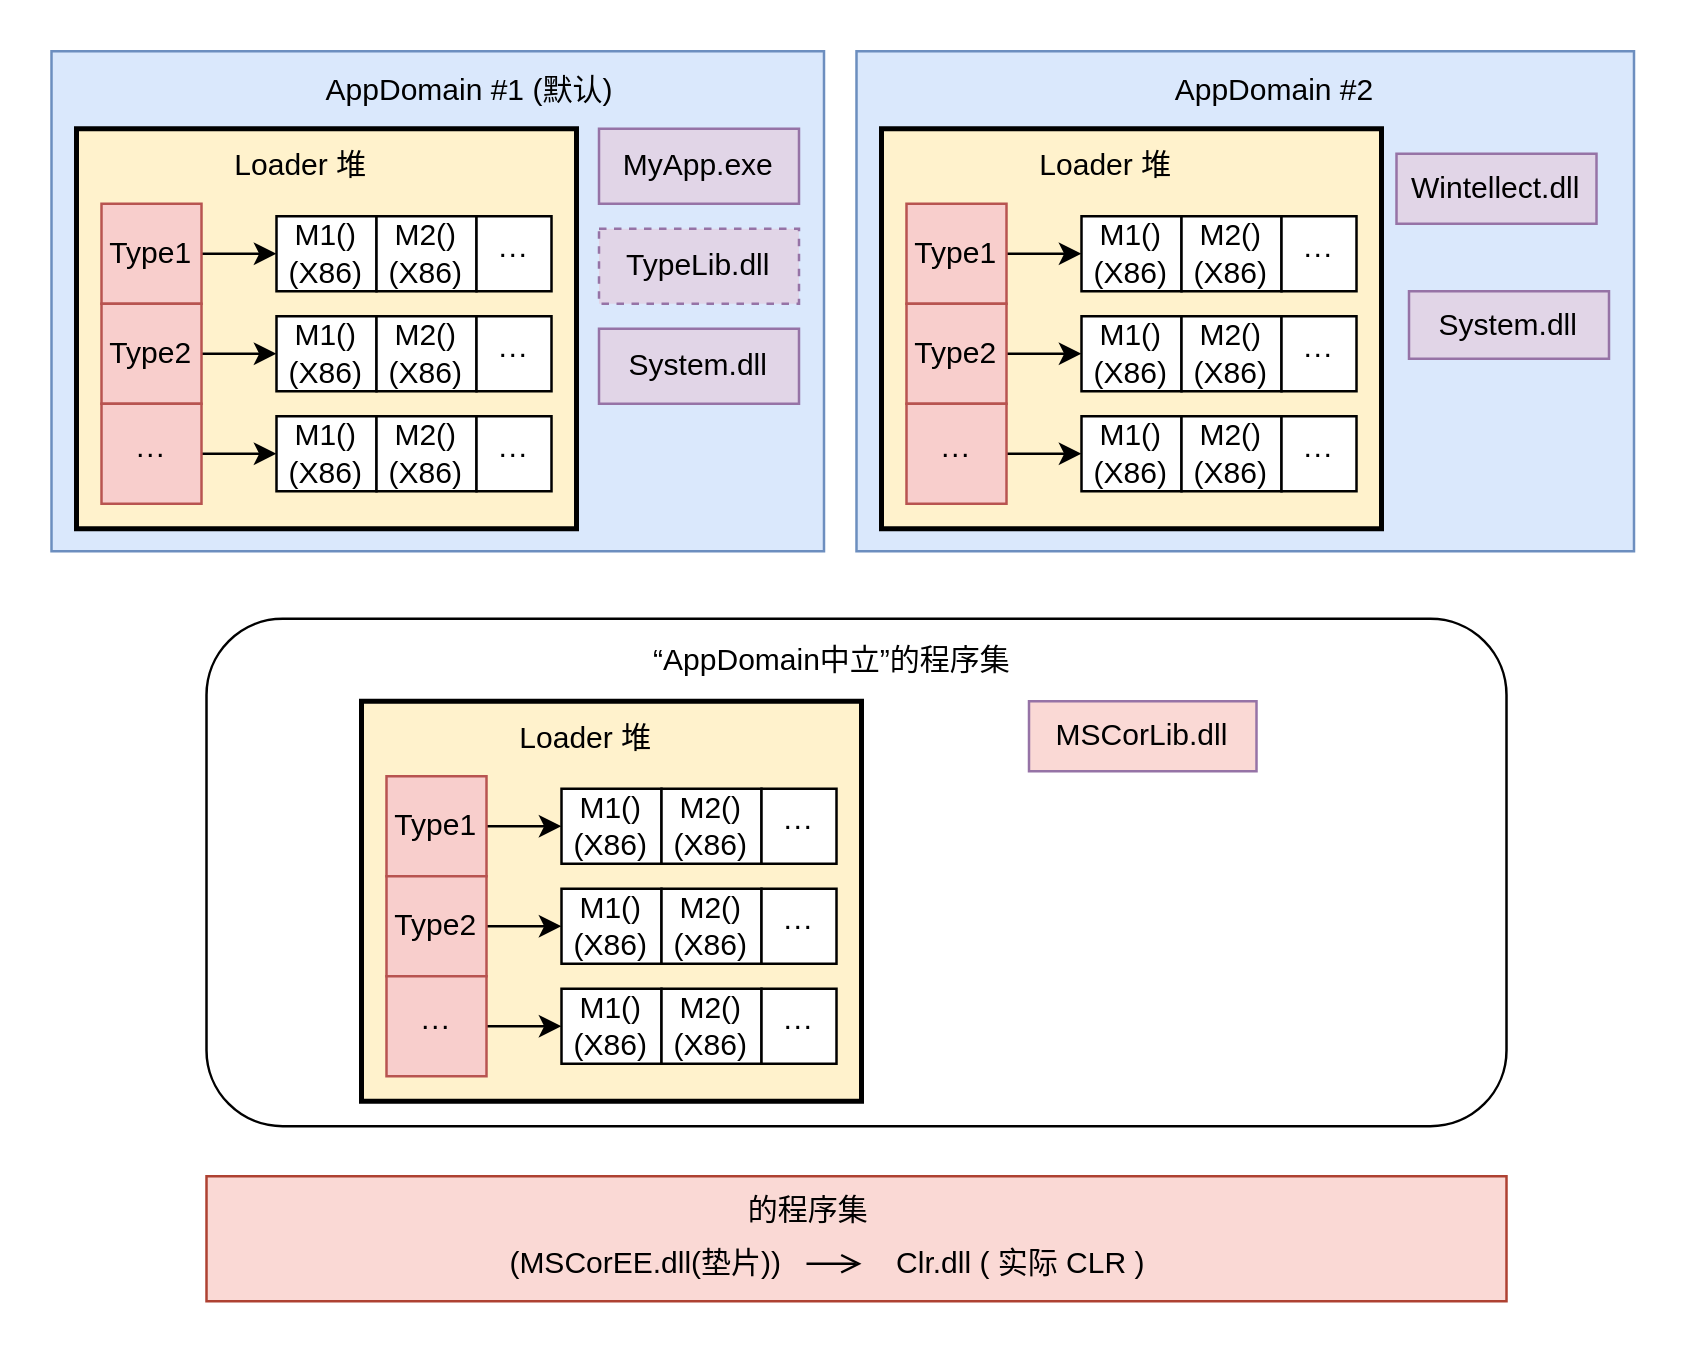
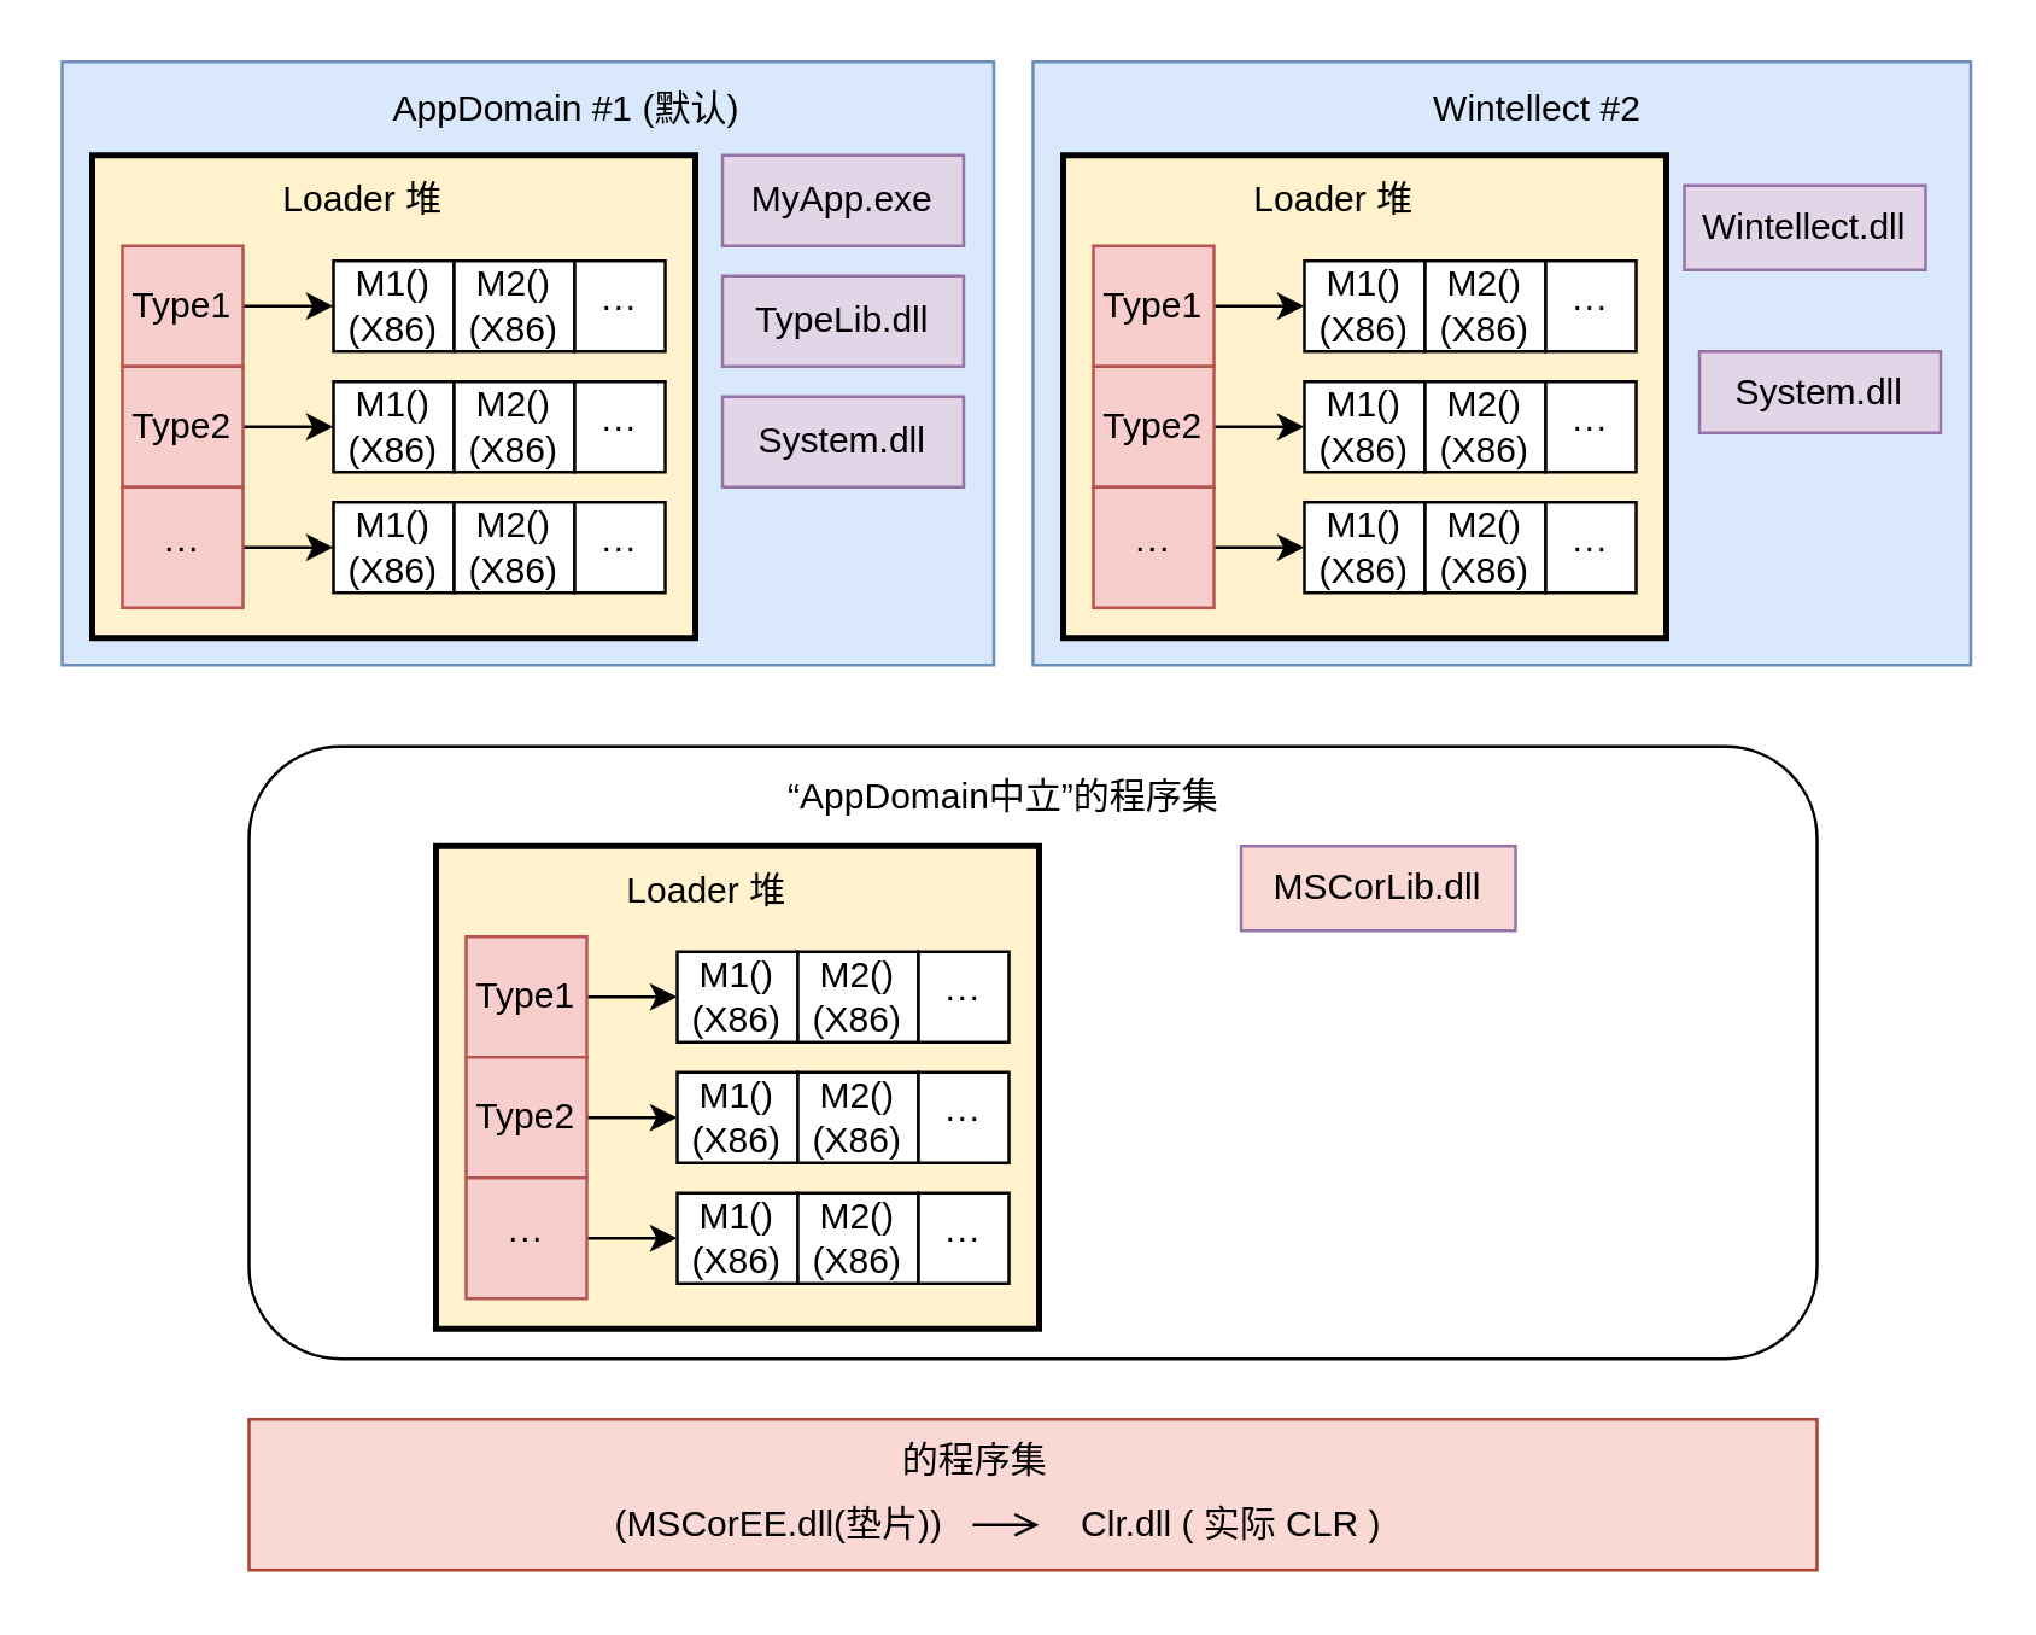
  <mxCell id="0" />
  <mxCell id="1" parent="0" />
  <mxCell id="2" value="" style="rounded=0;whiteSpace=wrap;html=1;fillColor=#dae8fc;strokeColor=#6c8ebf;" vertex="1" parent="1"><mxGeometry x="20" y="20" width="309" height="200" as="geometry" /></mxCell>
  <mxCell id="3" value="AppDomain #1 (默认)" style="text;html=1;strokeColor=none;fillColor=none;align=center;verticalAlign=middle;whiteSpace=wrap;rounded=0;" vertex="1" parent="1"><mxGeometry x="120" y="21" width="135" height="30" as="geometry" /></mxCell>
  <mxCell id="4" value="" style="rounded=0;whiteSpace=wrap;html=1;fillColor=#fff2cc;strokeWidth=2;" vertex="1" parent="1"><mxGeometry x="30" y="51" width="200" height="160" as="geometry" /></mxCell>
  <mxCell id="5" value="M1()&lt;br&gt;(X86)" style="rounded=0;whiteSpace=wrap;html=1;" vertex="1" parent="1"><mxGeometry x="110" y="86" width="40" height="30" as="geometry" /></mxCell>
  <mxCell id="6" value="M2()&lt;br&gt;(X86)" style="rounded=0;whiteSpace=wrap;html=1;" vertex="1" parent="1"><mxGeometry x="150" y="86" width="40" height="30" as="geometry" /></mxCell>
  <mxCell id="7" style="edgeStyle=orthogonalEdgeStyle;rounded=0;orthogonalLoop=1;jettySize=auto;html=1;" edge="1" parent="1" source="8" target="5"><mxGeometry relative="1" as="geometry" /></mxCell>
  <mxCell id="8" value="Type1" style="rounded=0;whiteSpace=wrap;html=1;fillColor=#f8cecc;strokeColor=#b85450;" vertex="1" parent="1"><mxGeometry x="40" y="81" width="40" height="40" as="geometry" /></mxCell>
  <mxCell id="9" value="···" style="rounded=0;whiteSpace=wrap;html=1;" vertex="1" parent="1"><mxGeometry x="190" y="86" width="30" height="30" as="geometry" /></mxCell>
  <mxCell id="10" style="edgeStyle=orthogonalEdgeStyle;rounded=0;orthogonalLoop=1;jettySize=auto;html=1;" edge="1" parent="1" source="11" target="14"><mxGeometry relative="1" as="geometry" /></mxCell>
  <mxCell id="11" value="Type2" style="rounded=0;whiteSpace=wrap;html=1;fillColor=#f8cecc;strokeColor=#b85450;" vertex="1" parent="1"><mxGeometry x="40" y="121" width="40" height="40" as="geometry" /></mxCell>
  <mxCell id="12" style="edgeStyle=orthogonalEdgeStyle;rounded=0;orthogonalLoop=1;jettySize=auto;html=1;" edge="1" parent="1" source="13" target="17"><mxGeometry relative="1" as="geometry" /></mxCell>
  <mxCell id="13" value="···" style="rounded=0;whiteSpace=wrap;html=1;fillColor=#f8cecc;strokeColor=#b85450;" vertex="1" parent="1"><mxGeometry x="40" y="161" width="40" height="40" as="geometry" /></mxCell>
  <mxCell id="14" value="M1()&lt;br&gt;(X86)" style="rounded=0;whiteSpace=wrap;html=1;" vertex="1" parent="1"><mxGeometry x="110" y="126" width="40" height="30" as="geometry" /></mxCell>
  <mxCell id="15" value="M2()&lt;br&gt;(X86)" style="rounded=0;whiteSpace=wrap;html=1;" vertex="1" parent="1"><mxGeometry x="150" y="126" width="40" height="30" as="geometry" /></mxCell>
  <mxCell id="16" value="···" style="rounded=0;whiteSpace=wrap;html=1;" vertex="1" parent="1"><mxGeometry x="190" y="126" width="30" height="30" as="geometry" /></mxCell>
  <mxCell id="17" value="M1()&lt;br&gt;(X86)" style="rounded=0;whiteSpace=wrap;html=1;" vertex="1" parent="1"><mxGeometry x="110" y="166" width="40" height="30" as="geometry" /></mxCell>
  <mxCell id="18" value="M2()&lt;br&gt;(X86)" style="rounded=0;whiteSpace=wrap;html=1;" vertex="1" parent="1"><mxGeometry x="150" y="166" width="40" height="30" as="geometry" /></mxCell>
  <mxCell id="19" value="···" style="rounded=0;whiteSpace=wrap;html=1;" vertex="1" parent="1"><mxGeometry x="190" y="166" width="30" height="30" as="geometry" /></mxCell>
  <mxCell id="20" value="Loader 堆" style="text;html=1;strokeColor=none;fillColor=none;align=center;verticalAlign=middle;whiteSpace=wrap;rounded=0;" vertex="1" parent="1"><mxGeometry x="80" y="56" width="80" height="20" as="geometry" /></mxCell>
  <mxCell id="21" value="MyApp.exe" style="rounded=0;whiteSpace=wrap;html=1;fillColor=#e1d5e7;strokeColor=#9673a6;" vertex="1" parent="1"><mxGeometry x="239" y="51" width="80" height="30" as="geometry" /></mxCell>
- <mxCell id="22" value="TypeLib.dll" style="rounded=0;whiteSpace=wrap;html=1;fillColor=#e1d5e7;strokeColor=#9673a6;dashed=1;" vertex="1" parent="1"><mxGeometry x="239" y="91" width="80" height="30" as="geometry" /></mxCell>
+ <mxCell id="22" value="TypeLib.dll" style="rounded=0;whiteSpace=wrap;html=1;fillColor=#e1d5e7;strokeColor=#9673a6;" vertex="1" parent="1"><mxGeometry x="239" y="91" width="80" height="30" as="geometry" /></mxCell>
  <mxCell id="23" value="System.dll" style="rounded=0;whiteSpace=wrap;html=1;fillColor=#e1d5e7;strokeColor=#9673a6;" vertex="1" parent="1"><mxGeometry x="239" y="131" width="80" height="30" as="geometry" /></mxCell>
  <mxCell id="24" value="" style="rounded=0;whiteSpace=wrap;html=1;fillColor=#dae8fc;strokeColor=#6c8ebf;" vertex="1" parent="1"><mxGeometry x="342" y="20" width="311" height="200" as="geometry" /></mxCell>
- <mxCell id="25" value="AppDomain #2" style="text;html=1;strokeColor=none;fillColor=none;align=center;verticalAlign=middle;whiteSpace=wrap;rounded=0;" vertex="1" parent="1"><mxGeometry x="442" y="21" width="135" height="30" as="geometry" /></mxCell>
+ <mxCell id="25" value="Wintellect #2" style="text;html=1;strokeColor=none;fillColor=none;align=center;verticalAlign=middle;whiteSpace=wrap;rounded=0;" vertex="1" parent="1"><mxGeometry x="442" y="21" width="135" height="30" as="geometry" /></mxCell>
  <mxCell id="26" value="" style="rounded=0;whiteSpace=wrap;html=1;fillColor=#fff2cc;strokeWidth=2;" vertex="1" parent="1"><mxGeometry x="352" y="51" width="200" height="160" as="geometry" /></mxCell>
  <mxCell id="27" value="M1()&lt;br&gt;(X86)" style="rounded=0;whiteSpace=wrap;html=1;" vertex="1" parent="1"><mxGeometry x="432" y="86" width="40" height="30" as="geometry" /></mxCell>
  <mxCell id="28" value="M2()&lt;br&gt;(X86)" style="rounded=0;whiteSpace=wrap;html=1;" vertex="1" parent="1"><mxGeometry x="472" y="86" width="40" height="30" as="geometry" /></mxCell>
  <mxCell id="29" style="edgeStyle=orthogonalEdgeStyle;rounded=0;orthogonalLoop=1;jettySize=auto;html=1;" edge="1" parent="1" source="30" target="27"><mxGeometry relative="1" as="geometry" /></mxCell>
  <mxCell id="30" value="Type1" style="rounded=0;whiteSpace=wrap;html=1;fillColor=#f8cecc;strokeColor=#b85450;" vertex="1" parent="1"><mxGeometry x="362" y="81" width="40" height="40" as="geometry" /></mxCell>
  <mxCell id="31" value="···" style="rounded=0;whiteSpace=wrap;html=1;" vertex="1" parent="1"><mxGeometry x="512" y="86" width="30" height="30" as="geometry" /></mxCell>
  <mxCell id="32" style="edgeStyle=orthogonalEdgeStyle;rounded=0;orthogonalLoop=1;jettySize=auto;html=1;" edge="1" parent="1" source="33" target="36"><mxGeometry relative="1" as="geometry" /></mxCell>
  <mxCell id="33" value="Type2" style="rounded=0;whiteSpace=wrap;html=1;fillColor=#f8cecc;strokeColor=#b85450;" vertex="1" parent="1"><mxGeometry x="362" y="121" width="40" height="40" as="geometry" /></mxCell>
  <mxCell id="34" style="edgeStyle=orthogonalEdgeStyle;rounded=0;orthogonalLoop=1;jettySize=auto;html=1;" edge="1" parent="1" source="35" target="39"><mxGeometry relative="1" as="geometry" /></mxCell>
  <mxCell id="35" value="···" style="rounded=0;whiteSpace=wrap;html=1;fillColor=#f8cecc;strokeColor=#b85450;" vertex="1" parent="1"><mxGeometry x="362" y="161" width="40" height="40" as="geometry" /></mxCell>
  <mxCell id="36" value="M1()&lt;br&gt;(X86)" style="rounded=0;whiteSpace=wrap;html=1;" vertex="1" parent="1"><mxGeometry x="432" y="126" width="40" height="30" as="geometry" /></mxCell>
  <mxCell id="37" value="M2()&lt;br&gt;(X86)" style="rounded=0;whiteSpace=wrap;html=1;" vertex="1" parent="1"><mxGeometry x="472" y="126" width="40" height="30" as="geometry" /></mxCell>
  <mxCell id="38" value="···" style="rounded=0;whiteSpace=wrap;html=1;" vertex="1" parent="1"><mxGeometry x="512" y="126" width="30" height="30" as="geometry" /></mxCell>
  <mxCell id="39" value="M1()&lt;br&gt;(X86)" style="rounded=0;whiteSpace=wrap;html=1;" vertex="1" parent="1"><mxGeometry x="432" y="166" width="40" height="30" as="geometry" /></mxCell>
  <mxCell id="40" value="M2()&lt;br&gt;(X86)" style="rounded=0;whiteSpace=wrap;html=1;" vertex="1" parent="1"><mxGeometry x="472" y="166" width="40" height="30" as="geometry" /></mxCell>
  <mxCell id="41" value="···" style="rounded=0;whiteSpace=wrap;html=1;" vertex="1" parent="1"><mxGeometry x="512" y="166" width="30" height="30" as="geometry" /></mxCell>
  <mxCell id="42" value="Loader 堆" style="text;html=1;strokeColor=none;fillColor=none;align=center;verticalAlign=middle;whiteSpace=wrap;rounded=0;" vertex="1" parent="1"><mxGeometry x="402" y="56" width="80" height="20" as="geometry" /></mxCell>
  <mxCell id="43" value="Wintellect.dll" style="rounded=0;whiteSpace=wrap;html=1;fillColor=#e1d5e7;strokeColor=#9673a6;" vertex="1" parent="1"><mxGeometry x="558" y="61" width="80" height="28" as="geometry" /></mxCell>
  <mxCell id="44" value="System.dll" style="rounded=0;whiteSpace=wrap;html=1;fillColor=#e1d5e7;strokeColor=#9673a6;" vertex="1" parent="1"><mxGeometry x="563" y="116" width="80" height="27" as="geometry" /></mxCell>
  <mxCell id="45" value="" style="rounded=1;whiteSpace=wrap;html=1;strokeColor=#000000;strokeWidth=1;" vertex="1" parent="1"><mxGeometry x="82" y="247" width="520" height="203" as="geometry" /></mxCell>
  <mxCell id="46" value="" style="rounded=0;whiteSpace=wrap;html=1;fillColor=#fff2cc;strokeWidth=2;" vertex="1" parent="1"><mxGeometry x="144" y="280" width="200" height="160" as="geometry" /></mxCell>
  <mxCell id="47" value="M1()&lt;br&gt;(X86)" style="rounded=0;whiteSpace=wrap;html=1;" vertex="1" parent="1"><mxGeometry x="224" y="315" width="40" height="30" as="geometry" /></mxCell>
  <mxCell id="48" value="M2()&lt;br&gt;(X86)" style="rounded=0;whiteSpace=wrap;html=1;" vertex="1" parent="1"><mxGeometry x="264" y="315" width="40" height="30" as="geometry" /></mxCell>
  <mxCell id="49" style="edgeStyle=orthogonalEdgeStyle;rounded=0;orthogonalLoop=1;jettySize=auto;html=1;" edge="1" parent="1" source="50" target="47"><mxGeometry relative="1" as="geometry" /></mxCell>
  <mxCell id="50" value="Type1" style="rounded=0;whiteSpace=wrap;html=1;fillColor=#f8cecc;strokeColor=#b85450;" vertex="1" parent="1"><mxGeometry x="154" y="310" width="40" height="40" as="geometry" /></mxCell>
  <mxCell id="51" value="···" style="rounded=0;whiteSpace=wrap;html=1;" vertex="1" parent="1"><mxGeometry x="304" y="315" width="30" height="30" as="geometry" /></mxCell>
  <mxCell id="52" style="edgeStyle=orthogonalEdgeStyle;rounded=0;orthogonalLoop=1;jettySize=auto;html=1;" edge="1" parent="1" source="53" target="56"><mxGeometry relative="1" as="geometry" /></mxCell>
  <mxCell id="53" value="Type2" style="rounded=0;whiteSpace=wrap;html=1;fillColor=#f8cecc;strokeColor=#b85450;" vertex="1" parent="1"><mxGeometry x="154" y="350" width="40" height="40" as="geometry" /></mxCell>
  <mxCell id="54" style="edgeStyle=orthogonalEdgeStyle;rounded=0;orthogonalLoop=1;jettySize=auto;html=1;" edge="1" parent="1" source="55" target="59"><mxGeometry relative="1" as="geometry" /></mxCell>
  <mxCell id="55" value="···" style="rounded=0;whiteSpace=wrap;html=1;fillColor=#f8cecc;strokeColor=#b85450;" vertex="1" parent="1"><mxGeometry x="154" y="390" width="40" height="40" as="geometry" /></mxCell>
  <mxCell id="56" value="M1()&lt;br&gt;(X86)" style="rounded=0;whiteSpace=wrap;html=1;" vertex="1" parent="1"><mxGeometry x="224" y="355" width="40" height="30" as="geometry" /></mxCell>
  <mxCell id="57" value="M2()&lt;br&gt;(X86)" style="rounded=0;whiteSpace=wrap;html=1;" vertex="1" parent="1"><mxGeometry x="264" y="355" width="40" height="30" as="geometry" /></mxCell>
  <mxCell id="58" value="···" style="rounded=0;whiteSpace=wrap;html=1;" vertex="1" parent="1"><mxGeometry x="304" y="355" width="30" height="30" as="geometry" /></mxCell>
  <mxCell id="59" value="M1()&lt;br&gt;(X86)" style="rounded=0;whiteSpace=wrap;html=1;" vertex="1" parent="1"><mxGeometry x="224" y="395" width="40" height="30" as="geometry" /></mxCell>
  <mxCell id="60" value="M2()&lt;br&gt;(X86)" style="rounded=0;whiteSpace=wrap;html=1;" vertex="1" parent="1"><mxGeometry x="264" y="395" width="40" height="30" as="geometry" /></mxCell>
  <mxCell id="61" value="···" style="rounded=0;whiteSpace=wrap;html=1;" vertex="1" parent="1"><mxGeometry x="304" y="395" width="30" height="30" as="geometry" /></mxCell>
  <mxCell id="62" value="Loader 堆" style="text;html=1;strokeColor=none;fillColor=none;align=center;verticalAlign=middle;whiteSpace=wrap;rounded=0;" vertex="1" parent="1"><mxGeometry x="194" y="285" width="80" height="20" as="geometry" /></mxCell>
  <mxCell id="63" value="MSCorLib.dll" style="rounded=0;whiteSpace=wrap;html=1;fillColor=#fad9d5;strokeColor=#9673a6;" vertex="1" parent="1"><mxGeometry x="411" y="280" width="91" height="28" as="geometry" /></mxCell>
  <mxCell id="64" value="“AppDomain中立”的程序集" style="text;html=1;strokeColor=none;fillColor=none;align=center;verticalAlign=middle;whiteSpace=wrap;rounded=0;" vertex="1" parent="1"><mxGeometry x="251.5" y="249" width="160.5" height="30" as="geometry" /></mxCell>
  <mxCell id="65" value="" style="rounded=0;whiteSpace=wrap;html=1;strokeColor=#ae4132;strokeWidth=1;fillColor=#fad9d5;" vertex="1" parent="1"><mxGeometry x="82" y="470" width="520" height="50" as="geometry" /></mxCell>
  <mxCell id="66" value="的程序集" style="text;html=1;strokeColor=none;fillColor=none;align=center;verticalAlign=middle;whiteSpace=wrap;rounded=0;" vertex="1" parent="1"><mxGeometry x="274" y="474" width="98" height="20" as="geometry" /></mxCell>
  <mxCell id="67" value="(MSCorEE.dll(垫片))" style="text;html=1;strokeColor=none;fillColor=none;align=center;verticalAlign=middle;whiteSpace=wrap;rounded=0;" vertex="1" parent="1"><mxGeometry x="194" y="495" width="128" height="20" as="geometry" /></mxCell>
  <mxCell id="68" value="Clr.dll ( 实际 CLR )" style="text;html=1;strokeColor=none;fillColor=none;align=center;verticalAlign=middle;whiteSpace=wrap;rounded=0;" vertex="1" parent="1"><mxGeometry x="344" y="495" width="128" height="20" as="geometry" /></mxCell>
  <mxCell id="69" value="" style="endArrow=open;html=1;entryX=0;entryY=0.5;entryDx=0;entryDy=0;exitX=1;exitY=0.5;exitDx=0;exitDy=0;" edge="1" parent="1" source="67" target="68"><mxGeometry width="50" height="50" relative="1" as="geometry"><mxPoint x="282" y="350" as="sourcePoint" /><mxPoint x="332" y="300" as="targetPoint" /></mxGeometry></mxCell>
